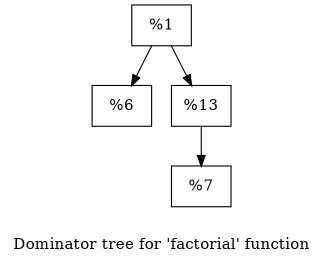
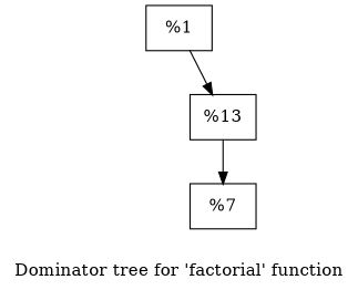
  digraph {
    label="Dominator tree for 'factorial' function"
    node [shape=record]
    n1 [label="{%1}"]
-   n2 [label="{%6}"]
    n3 [label="{%13}"]
    n4 [label="{%7}"]
-   n1 -> n2
    n1 -> n3
    n3 -> n4
  }
